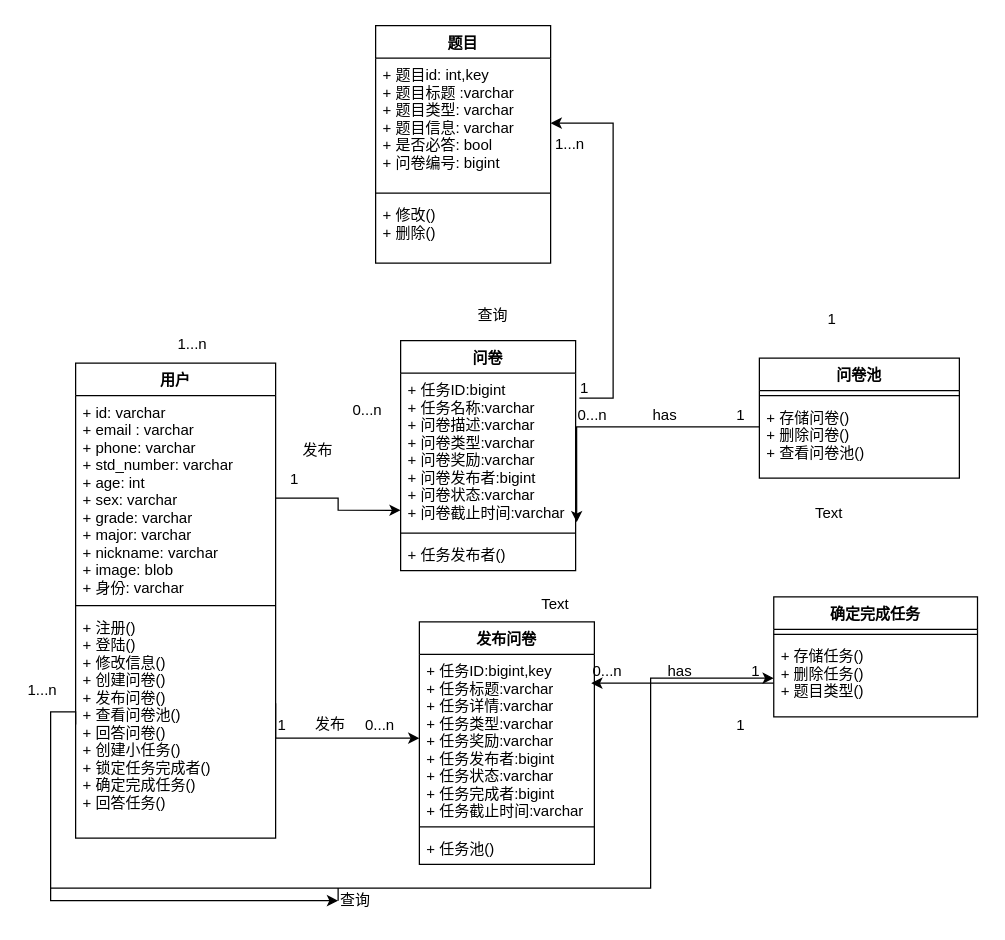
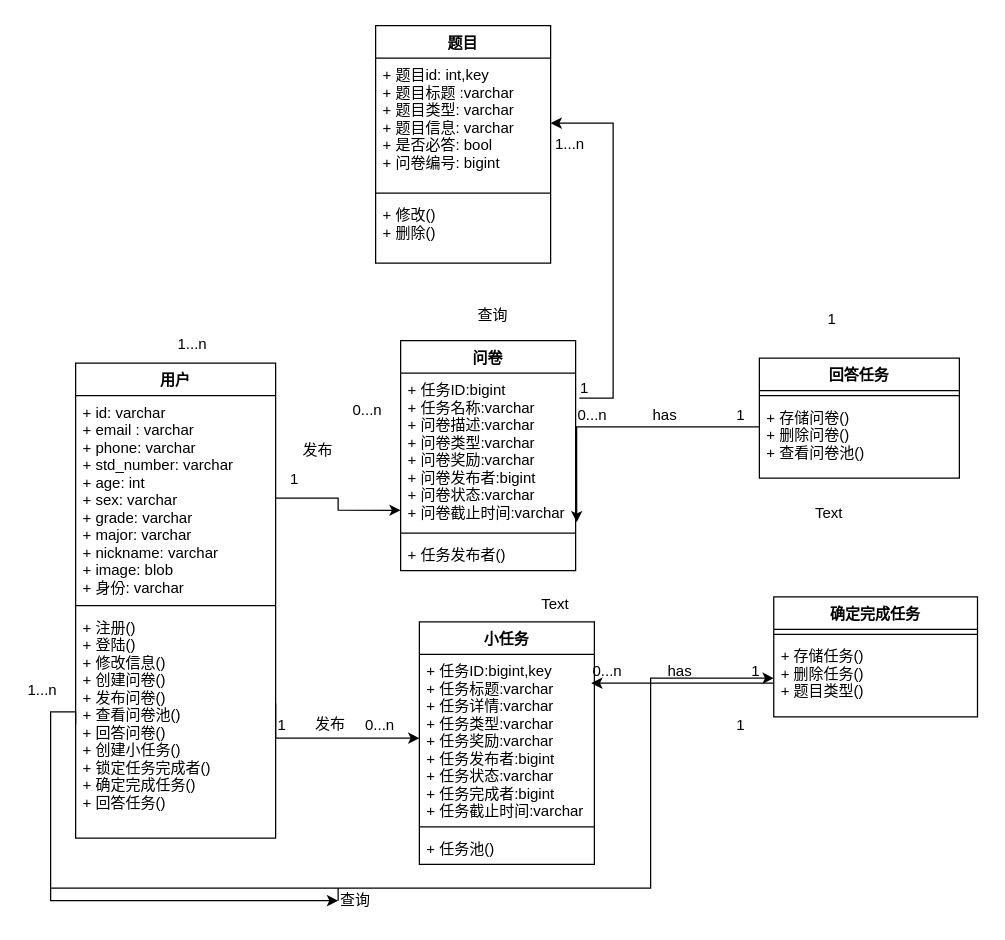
  <mxCell id="0" />
  <mxCell id="1" parent="0" />
  <mxCell id="2" value="用户" style="swimlane;fontStyle=1;align=center;verticalAlign=top;childLayout=stackLayout;horizontal=1;startSize=26;horizontalStack=0;resizeParent=1;resizeParentMax=0;resizeLast=0;collapsible=1;marginBottom=0;" parent="1" vertex="1"><mxGeometry x="60" y="290" width="160" height="380" as="geometry"><mxRectangle x="120" y="90" width="60" height="26" as="alternateBounds" /></mxGeometry></mxCell>
  <mxCell id="3" value="+ id: varchar&#10;+ email : varchar&#10;+ phone: varchar&#10;+ std_number: varchar&#10;+ age: int&#10;+ sex: varchar&#10;+ grade: varchar&#10;+ major: varchar&#10;+ nickname: varchar&#10;+ image: blob&#10;+ 身份: varchar" style="text;strokeColor=none;fillColor=none;align=left;verticalAlign=top;spacingLeft=4;spacingRight=4;overflow=hidden;rotatable=0;points=[[0,0.5],[1,0.5]];portConstraint=eastwest;" parent="2" vertex="1"><mxGeometry y="26" width="160" height="164" as="geometry" /></mxCell>
  <mxCell id="4" value="" style="line;strokeWidth=1;fillColor=none;align=left;verticalAlign=middle;spacingTop=-1;spacingLeft=3;spacingRight=3;rotatable=0;labelPosition=right;points=[];portConstraint=eastwest;" parent="2" vertex="1"><mxGeometry y="190" width="160" height="8" as="geometry" /></mxCell>
  <mxCell id="5" value="+ 注册()&#10;+ 登陆()&#10;+ 修改信息()&#10;+ 创建问卷()&#10;+ 发布问卷()&#10;+ 查看问卷池()&#10;+ 回答问卷()&#10;+ 创建小任务()&#10;+ 锁定任务完成者()&#10;+ 确定完成任务()&#10;+ 回答任务()" style="text;strokeColor=none;fillColor=none;align=left;verticalAlign=top;spacingLeft=4;spacingRight=4;overflow=hidden;rotatable=0;points=[[0,0.5],[1,0.5]];portConstraint=eastwest;" parent="2" vertex="1"><mxGeometry y="198" width="160" height="182" as="geometry" /></mxCell>
  <mxCell id="6" value="问卷" style="swimlane;fontStyle=1;align=center;verticalAlign=top;childLayout=stackLayout;horizontal=1;startSize=26;horizontalStack=0;resizeParent=1;resizeParentMax=0;resizeLast=0;collapsible=1;marginBottom=0;" parent="1" vertex="1"><mxGeometry x="320" y="272" width="140" height="184" as="geometry" /></mxCell>
  <mxCell id="7" value="+ 任务ID:bigint&#10;+ 任务名称:varchar&#10;+ 问卷描述:varchar&#10;+ 问卷类型:varchar&#10;+ 问卷奖励:varchar&#10;+ 问卷发布者:bigint&#10;+ 问卷状态:varchar&#10;+ 问卷截止时间:varchar" style="text;strokeColor=none;fillColor=none;align=left;verticalAlign=top;spacingLeft=4;spacingRight=4;overflow=hidden;rotatable=0;points=[[0,0.5],[1,0.5]];portConstraint=eastwest;" parent="6" vertex="1"><mxGeometry y="26" width="140" height="124" as="geometry" /></mxCell>
  <mxCell id="8" value="" style="line;strokeWidth=1;fillColor=none;align=left;verticalAlign=middle;spacingTop=-1;spacingLeft=3;spacingRight=3;rotatable=0;labelPosition=right;points=[];portConstraint=eastwest;" parent="6" vertex="1"><mxGeometry y="150" width="140" height="8" as="geometry" /></mxCell>
  <mxCell id="9" value="+ 任务发布者()" style="text;strokeColor=none;fillColor=none;align=left;verticalAlign=top;spacingLeft=4;spacingRight=4;overflow=hidden;rotatable=0;points=[[0,0.5],[1,0.5]];portConstraint=eastwest;" vertex="1" parent="6"><mxGeometry y="158" width="140" height="26" as="geometry" /></mxCell>
- <mxCell id="10" value="发布问卷" style="swimlane;fontStyle=1;align=center;verticalAlign=top;childLayout=stackLayout;horizontal=1;startSize=26;horizontalStack=0;resizeParent=1;resizeParentMax=0;resizeLast=0;collapsible=1;marginBottom=0;" parent="1" vertex="1"><mxGeometry x="335" y="497" width="140" height="194" as="geometry" /></mxCell>
+ <mxCell id="10" value="小任务" style="swimlane;fontStyle=1;align=center;verticalAlign=top;childLayout=stackLayout;horizontal=1;startSize=26;horizontalStack=0;resizeParent=1;resizeParentMax=0;resizeLast=0;collapsible=1;marginBottom=0;" parent="1" vertex="1"><mxGeometry x="335" y="497" width="140" height="194" as="geometry" /></mxCell>
  <mxCell id="11" value="+ 任务ID:bigint,key&#10;+ 任务标题:varchar&#10;+ 任务详情:varchar&#10;+ 任务类型:varchar&#10;+ 任务奖励:varchar&#10;+ 任务发布者:bigint&#10;+ 任务状态:varchar&#10;+ 任务完成者:bigint&#10;+ 任务截止时间:varchar" style="text;strokeColor=none;fillColor=none;align=left;verticalAlign=top;spacingLeft=4;spacingRight=4;overflow=hidden;rotatable=0;points=[[0,0.5],[1,0.5]];portConstraint=eastwest;" parent="10" vertex="1"><mxGeometry y="26" width="140" height="134" as="geometry" /></mxCell>
  <mxCell id="12" value="" style="line;strokeWidth=1;fillColor=none;align=left;verticalAlign=middle;spacingTop=-1;spacingLeft=3;spacingRight=3;rotatable=0;labelPosition=right;points=[];portConstraint=eastwest;" parent="10" vertex="1"><mxGeometry y="160" width="140" height="8" as="geometry" /></mxCell>
  <mxCell id="13" value="+ 任务池()" style="text;strokeColor=none;fillColor=none;align=left;verticalAlign=top;spacingLeft=4;spacingRight=4;overflow=hidden;rotatable=0;points=[[0,0.5],[1,0.5]];portConstraint=eastwest;" parent="10" vertex="1"><mxGeometry y="168" width="140" height="26" as="geometry" /></mxCell>
- <mxCell id="14" value="问卷池" style="swimlane;fontStyle=1;align=center;verticalAlign=top;childLayout=stackLayout;horizontal=1;startSize=26;horizontalStack=0;resizeParent=1;resizeParentMax=0;resizeLast=0;collapsible=1;marginBottom=0;" parent="1" vertex="1"><mxGeometry x="607" y="286" width="160" height="96" as="geometry" /></mxCell>
+ <mxCell id="14" value="回答任务" style="swimlane;fontStyle=1;align=center;verticalAlign=top;childLayout=stackLayout;horizontal=1;startSize=26;horizontalStack=0;resizeParent=1;resizeParentMax=0;resizeLast=0;collapsible=1;marginBottom=0;" parent="1" vertex="1"><mxGeometry x="607" y="286" width="160" height="96" as="geometry" /></mxCell>
  <mxCell id="15" value="" style="line;strokeWidth=1;fillColor=none;align=left;verticalAlign=middle;spacingTop=-1;spacingLeft=3;spacingRight=3;rotatable=0;labelPosition=right;points=[];portConstraint=eastwest;" parent="14" vertex="1"><mxGeometry y="26" width="160" height="8" as="geometry" /></mxCell>
  <mxCell id="16" value="+ 存储问卷()&#10;+ 删除问卷()&#10;+ 查看问卷池()&#10;&#10;&#10;" style="text;strokeColor=none;fillColor=none;align=left;verticalAlign=top;spacingLeft=4;spacingRight=4;overflow=hidden;rotatable=0;points=[[0,0.5],[1,0.5]];portConstraint=eastwest;" parent="14" vertex="1"><mxGeometry y="34" width="160" height="62" as="geometry" /></mxCell>
  <mxCell id="17" value="确定完成任务" style="swimlane;fontStyle=1;align=center;verticalAlign=top;childLayout=stackLayout;horizontal=1;startSize=26;horizontalStack=0;resizeParent=1;resizeParentMax=0;resizeLast=0;collapsible=1;marginBottom=0;" parent="1" vertex="1"><mxGeometry x="618.5" y="477" width="163" height="96" as="geometry" /></mxCell>
  <mxCell id="18" value="" style="line;strokeWidth=1;fillColor=none;align=left;verticalAlign=middle;spacingTop=-1;spacingLeft=3;spacingRight=3;rotatable=0;labelPosition=right;points=[];portConstraint=eastwest;" parent="17" vertex="1"><mxGeometry y="26" width="163" height="8" as="geometry" /></mxCell>
  <mxCell id="19" value="+ 存储任务()&#10;+ 删除任务()&#10;+ 题目类型()" style="text;strokeColor=none;fillColor=none;align=left;verticalAlign=top;spacingLeft=4;spacingRight=4;overflow=hidden;rotatable=0;points=[[0,0.5],[1,0.5]];portConstraint=eastwest;" parent="17" vertex="1"><mxGeometry y="34" width="163" height="62" as="geometry" /></mxCell>
  <mxCell id="20" style="edgeStyle=orthogonalEdgeStyle;rounded=0;orthogonalLoop=1;jettySize=auto;html=1;exitX=1;exitY=0.5;exitDx=0;exitDy=0;entryX=0;entryY=0.885;entryDx=0;entryDy=0;entryPerimeter=0;" parent="1" source="3" target="7" edge="1"><mxGeometry relative="1" as="geometry" /></mxCell>
  <mxCell id="21" value="1" style="text;html=1;resizable=0;points=[];autosize=1;align=left;verticalAlign=top;spacingTop=-4;" vertex="1" parent="1"><mxGeometry x="230" y="373" width="20" height="20" as="geometry" /></mxCell>
  <mxCell id="22" value="0...n" style="text;html=1;resizable=0;points=[];autosize=1;align=left;verticalAlign=top;spacingTop=-4;" vertex="1" parent="1"><mxGeometry x="280" y="318" width="40" height="20" as="geometry" /></mxCell>
  <mxCell id="23" value="发布" style="text;html=1;resizable=0;points=[];autosize=1;align=left;verticalAlign=top;spacingTop=-4;" vertex="1" parent="1"><mxGeometry x="240" y="350" width="40" height="20" as="geometry" /></mxCell>
  <mxCell id="24" style="edgeStyle=orthogonalEdgeStyle;rounded=0;orthogonalLoop=1;jettySize=auto;html=1;exitX=1;exitY=0.5;exitDx=0;exitDy=0;entryX=0;entryY=0.5;entryDx=0;entryDy=0;" edge="1" parent="1" target="11"><mxGeometry relative="1" as="geometry"><mxPoint x="220" y="562" as="sourcePoint" /><mxPoint x="320" y="508" as="targetPoint" /><Array as="points"><mxPoint x="220" y="590" /></Array></mxGeometry></mxCell>
  <mxCell id="25" value="1" style="text;html=1;resizable=0;points=[];autosize=1;align=left;verticalAlign=top;spacingTop=-4;" vertex="1" parent="1"><mxGeometry x="220" y="569.5" width="20" height="20" as="geometry" /></mxCell>
  <mxCell id="26" value="0...n" style="text;html=1;resizable=0;points=[];autosize=1;align=left;verticalAlign=top;spacingTop=-4;" vertex="1" parent="1"><mxGeometry x="290" y="569.5" width="40" height="20" as="geometry" /></mxCell>
  <mxCell id="27" value="发布" style="text;html=1;resizable=0;points=[];autosize=1;align=left;verticalAlign=top;spacingTop=-4;" vertex="1" parent="1"><mxGeometry x="250" y="568.5" width="40" height="20" as="geometry" /></mxCell>
  <mxCell id="28" style="edgeStyle=orthogonalEdgeStyle;rounded=0;orthogonalLoop=1;jettySize=auto;html=1;entryX=1.006;entryY=0.962;entryDx=0;entryDy=0;entryPerimeter=0;" edge="1" parent="1" target="7"><mxGeometry relative="1" as="geometry"><mxPoint x="607" y="341" as="sourcePoint" /><mxPoint x="490" y="391" as="targetPoint" /><Array as="points"><mxPoint x="580" y="341" /><mxPoint x="580" y="341" /></Array></mxGeometry></mxCell>
  <mxCell id="29" value="0...n" style="text;html=1;resizable=0;points=[];autosize=1;align=left;verticalAlign=top;spacingTop=-4;" vertex="1" parent="1"><mxGeometry x="460" y="322" width="40" height="20" as="geometry" /></mxCell>
  <mxCell id="30" value="1" style="text;html=1;resizable=0;points=[];autosize=1;align=left;verticalAlign=top;spacingTop=-4;" vertex="1" parent="1"><mxGeometry x="587" y="322" width="20" height="20" as="geometry" /></mxCell>
  <mxCell id="31" value="has" style="text;html=1;resizable=0;points=[];autosize=1;align=left;verticalAlign=top;spacingTop=-4;" vertex="1" parent="1"><mxGeometry x="520" y="322" width="30" height="20" as="geometry" /></mxCell>
  <mxCell id="32" style="edgeStyle=orthogonalEdgeStyle;rounded=0;orthogonalLoop=1;jettySize=auto;html=1;entryX=1.006;entryY=0.962;entryDx=0;entryDy=0;entryPerimeter=0;" edge="1" parent="1"><mxGeometry relative="1" as="geometry"><mxPoint x="618.5" y="546" as="sourcePoint" /><mxPoint x="472.5" y="546" as="targetPoint" /><Array as="points"><mxPoint x="591.5" y="546" /><mxPoint x="591.5" y="546" /></Array></mxGeometry></mxCell>
  <mxCell id="33" value="0...n" style="text;html=1;resizable=0;points=[];autosize=1;align=left;verticalAlign=top;spacingTop=-4;" vertex="1" parent="1"><mxGeometry x="471.5" y="527" width="40" height="20" as="geometry" /></mxCell>
  <mxCell id="34" value="1" style="text;html=1;resizable=0;points=[];autosize=1;align=left;verticalAlign=top;spacingTop=-4;" vertex="1" parent="1"><mxGeometry x="598.5" y="527" width="20" height="20" as="geometry" /></mxCell>
  <mxCell id="35" value="has" style="text;html=1;resizable=0;points=[];autosize=1;align=left;verticalAlign=top;spacingTop=-4;" vertex="1" parent="1"><mxGeometry x="531.5" y="527" width="30" height="20" as="geometry" /></mxCell>
  <mxCell id="36" value="1...n" style="text;html=1;resizable=0;points=[];autosize=1;align=left;verticalAlign=top;spacingTop=-4;" vertex="1" parent="1"><mxGeometry x="140" y="265" width="40" height="20" as="geometry" /></mxCell>
  <mxCell id="37" value="1" style="text;html=1;resizable=0;points=[];autosize=1;align=left;verticalAlign=top;spacingTop=-4;" vertex="1" parent="1"><mxGeometry x="660" y="245" width="20" height="20" as="geometry" /></mxCell>
  <mxCell id="38" value="查询" style="text;html=1;resizable=0;points=[];autosize=1;align=left;verticalAlign=top;spacingTop=-4;" vertex="1" parent="1"><mxGeometry x="380" y="242" width="40" height="20" as="geometry" /></mxCell>
  <mxCell id="39" style="edgeStyle=orthogonalEdgeStyle;rounded=0;orthogonalLoop=1;jettySize=auto;html=1;entryX=0;entryY=0.5;entryDx=0;entryDy=0;exitX=0;exitY=0.5;exitDx=0;exitDy=0;" edge="1" parent="1" source="51" target="19"><mxGeometry relative="1" as="geometry"><mxPoint x="117" y="684" as="sourcePoint" /><mxPoint x="670" y="684" as="targetPoint" /><Array as="points"><mxPoint x="40" y="710" /><mxPoint x="520" y="710" /><mxPoint x="520" y="596" /></Array></mxGeometry></mxCell>
  <mxCell id="40" value="1...n" style="text;html=1;resizable=0;points=[];autosize=1;align=left;verticalAlign=top;spacingTop=-4;" vertex="1" parent="1"><mxGeometry x="20" y="542" width="40" height="20" as="geometry" /></mxCell>
  <mxCell id="41" value="1" style="text;html=1;resizable=0;points=[];autosize=1;align=left;verticalAlign=top;spacingTop=-4;" vertex="1" parent="1"><mxGeometry x="587" y="570" width="20" height="20" as="geometry" /></mxCell>
  <mxCell id="42" value="Text" style="text;html=1;resizable=0;points=[];autosize=1;align=left;verticalAlign=top;spacingTop=-4;" vertex="1" parent="1"><mxGeometry x="431" y="473" width="40" height="20" as="geometry" /></mxCell>
  <mxCell id="43" value="题目" style="swimlane;fontStyle=1;align=center;verticalAlign=top;childLayout=stackLayout;horizontal=1;startSize=26;horizontalStack=0;resizeParent=1;resizeParentMax=0;resizeLast=0;collapsible=1;marginBottom=0;" vertex="1" parent="1"><mxGeometry x="300" y="20" width="140" height="190" as="geometry" /></mxCell>
  <mxCell id="44" value="+ 题目id: int,key&#10;+ 题目标题 :varchar&#10;+ 题目类型: varchar&#10;+ 题目信息: varchar&#10;+ 是否必答: bool&#10;+ 问卷编号: bigint" style="text;strokeColor=none;fillColor=none;align=left;verticalAlign=top;spacingLeft=4;spacingRight=4;overflow=hidden;rotatable=0;points=[[0,0.5],[1,0.5]];portConstraint=eastwest;" vertex="1" parent="43"><mxGeometry y="26" width="140" height="104" as="geometry" /></mxCell>
  <mxCell id="45" value="" style="line;strokeWidth=1;fillColor=none;align=left;verticalAlign=middle;spacingTop=-1;spacingLeft=3;spacingRight=3;rotatable=0;labelPosition=right;points=[];portConstraint=eastwest;" vertex="1" parent="43"><mxGeometry y="130" width="140" height="8" as="geometry" /></mxCell>
  <mxCell id="46" value="+ 修改()&#10;+ 删除()&#10;" style="text;strokeColor=none;fillColor=none;align=left;verticalAlign=top;spacingLeft=4;spacingRight=4;overflow=hidden;rotatable=0;points=[[0,0.5],[1,0.5]];portConstraint=eastwest;" vertex="1" parent="43"><mxGeometry y="138" width="140" height="52" as="geometry" /></mxCell>
  <mxCell id="47" value="Text" style="text;html=1;resizable=0;points=[];autosize=1;align=left;verticalAlign=top;spacingTop=-4;" vertex="1" parent="1"><mxGeometry x="650" y="400" width="40" height="20" as="geometry" /></mxCell>
  <mxCell id="48" style="edgeStyle=orthogonalEdgeStyle;rounded=0;orthogonalLoop=1;jettySize=auto;html=1;exitX=0.075;exitY=-0.2;exitDx=0;exitDy=0;entryX=1;entryY=0.5;entryDx=0;entryDy=0;exitPerimeter=0;" edge="1" parent="1" source="29" target="44"><mxGeometry relative="1" as="geometry"><mxPoint x="580" y="184" as="sourcePoint" /><mxPoint x="680" y="130" as="targetPoint" /><Array as="points"><mxPoint x="490" y="318" /><mxPoint x="490" y="98" /></Array></mxGeometry></mxCell>
  <mxCell id="49" value="1" style="text;html=1;resizable=0;points=[];autosize=1;align=left;verticalAlign=top;spacingTop=-4;" vertex="1" parent="1"><mxGeometry x="461.5" y="300" width="20" height="20" as="geometry" /></mxCell>
  <mxCell id="50" value="1...n" style="text;html=1;resizable=0;points=[];autosize=1;align=left;verticalAlign=top;spacingTop=-4;" vertex="1" parent="1"><mxGeometry x="441.5" y="105" width="40" height="20" as="geometry" /></mxCell>
  <mxCell id="51" value="查询" style="text;html=1;resizable=0;points=[];autosize=1;align=left;verticalAlign=top;spacingTop=-4;" vertex="1" parent="1"><mxGeometry x="270" y="710" width="40" height="20" as="geometry" /></mxCell>
  <mxCell id="52" style="edgeStyle=orthogonalEdgeStyle;rounded=0;orthogonalLoop=1;jettySize=auto;html=1;entryX=0;entryY=0.5;entryDx=0;entryDy=0;exitX=0;exitY=0.5;exitDx=0;exitDy=0;" edge="1" parent="1" source="5" target="51"><mxGeometry relative="1" as="geometry"><mxPoint x="60" y="579" as="sourcePoint" /><mxPoint x="619" y="542" as="targetPoint" /><Array as="points"><mxPoint x="40" y="569" /></Array></mxGeometry></mxCell>
